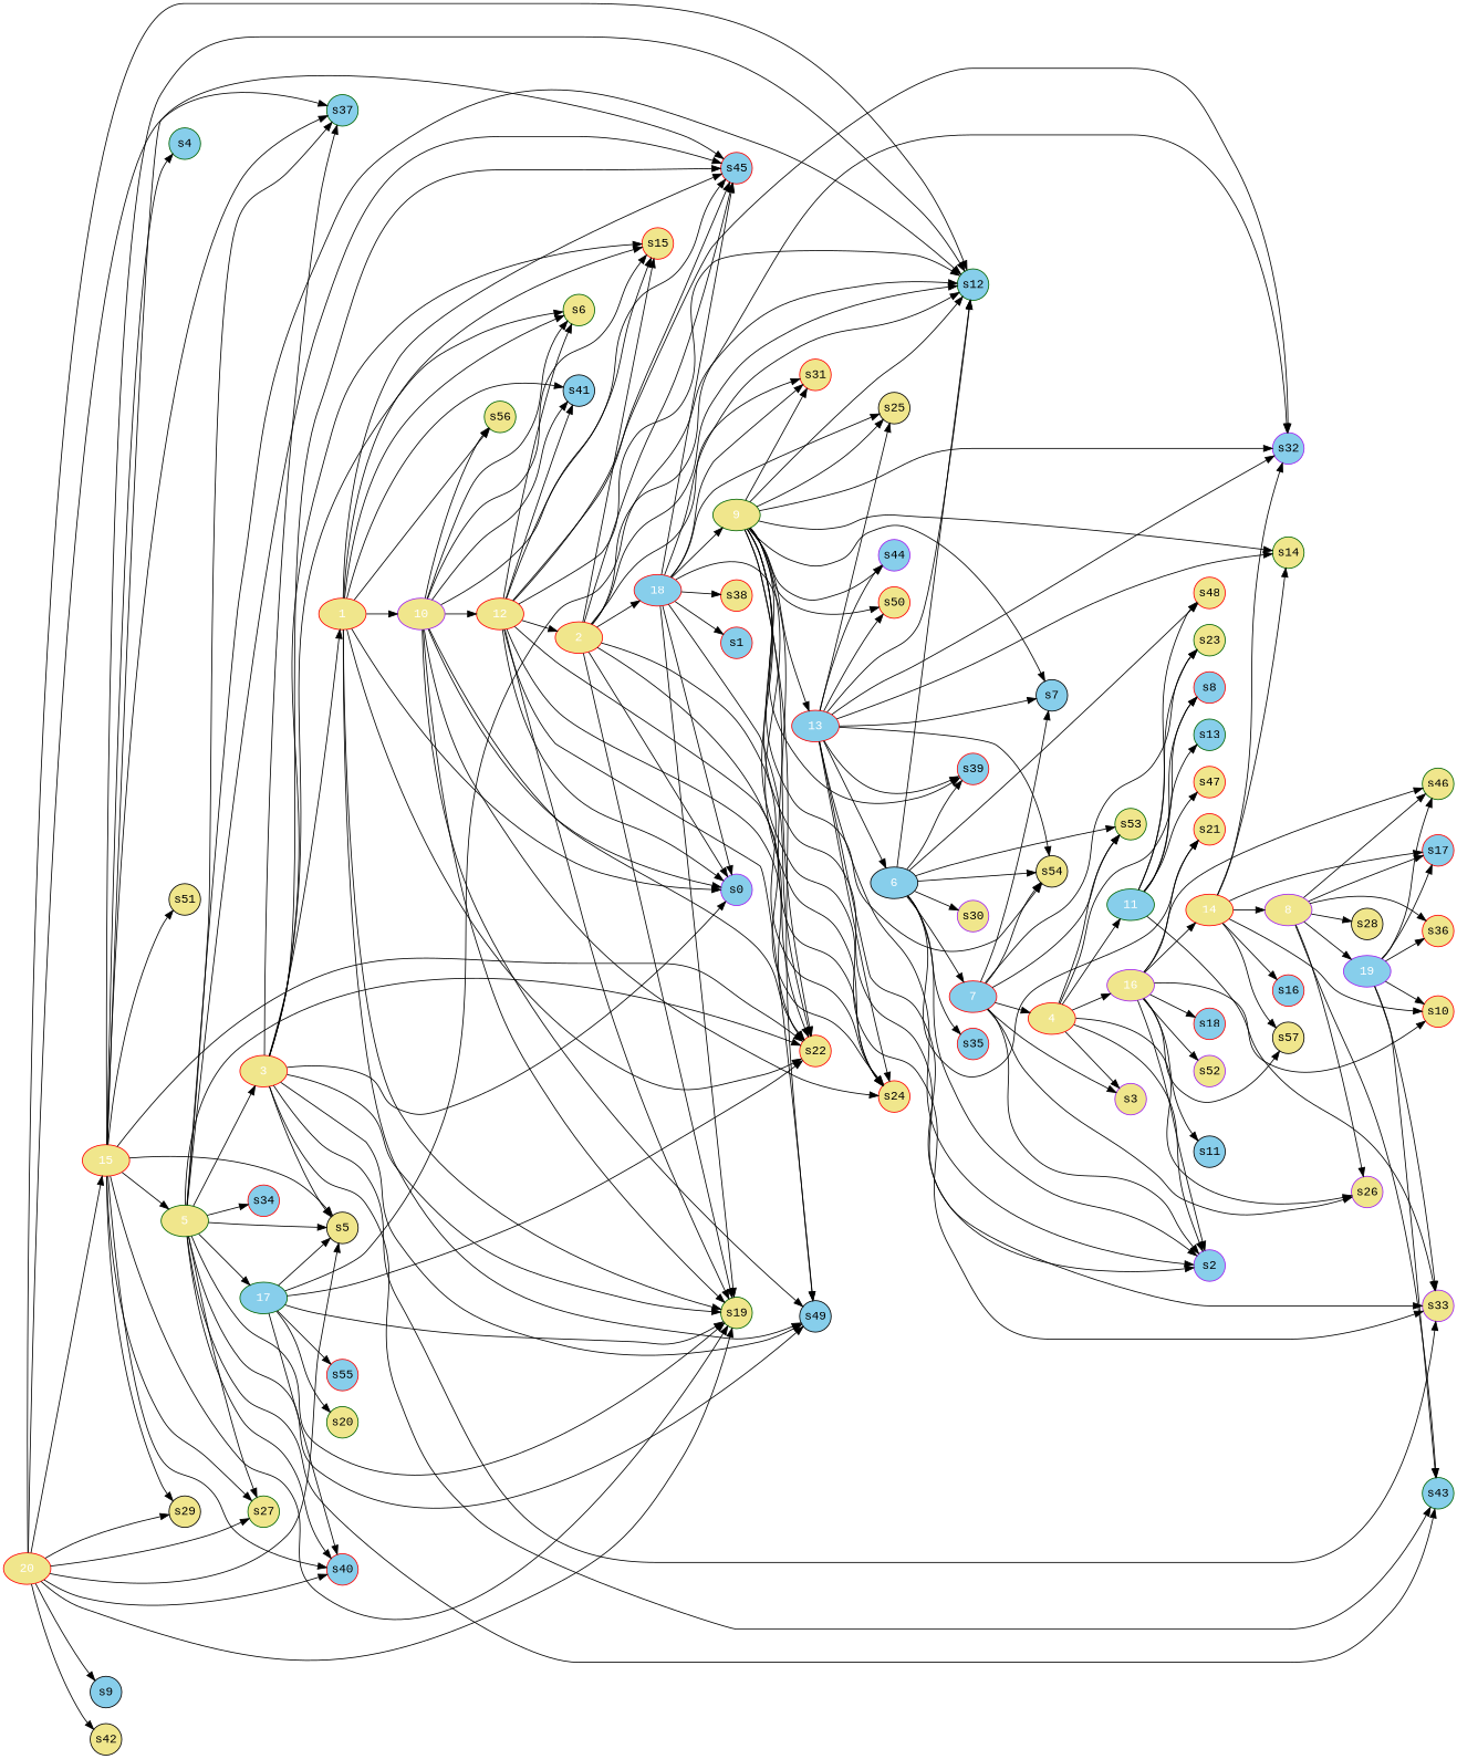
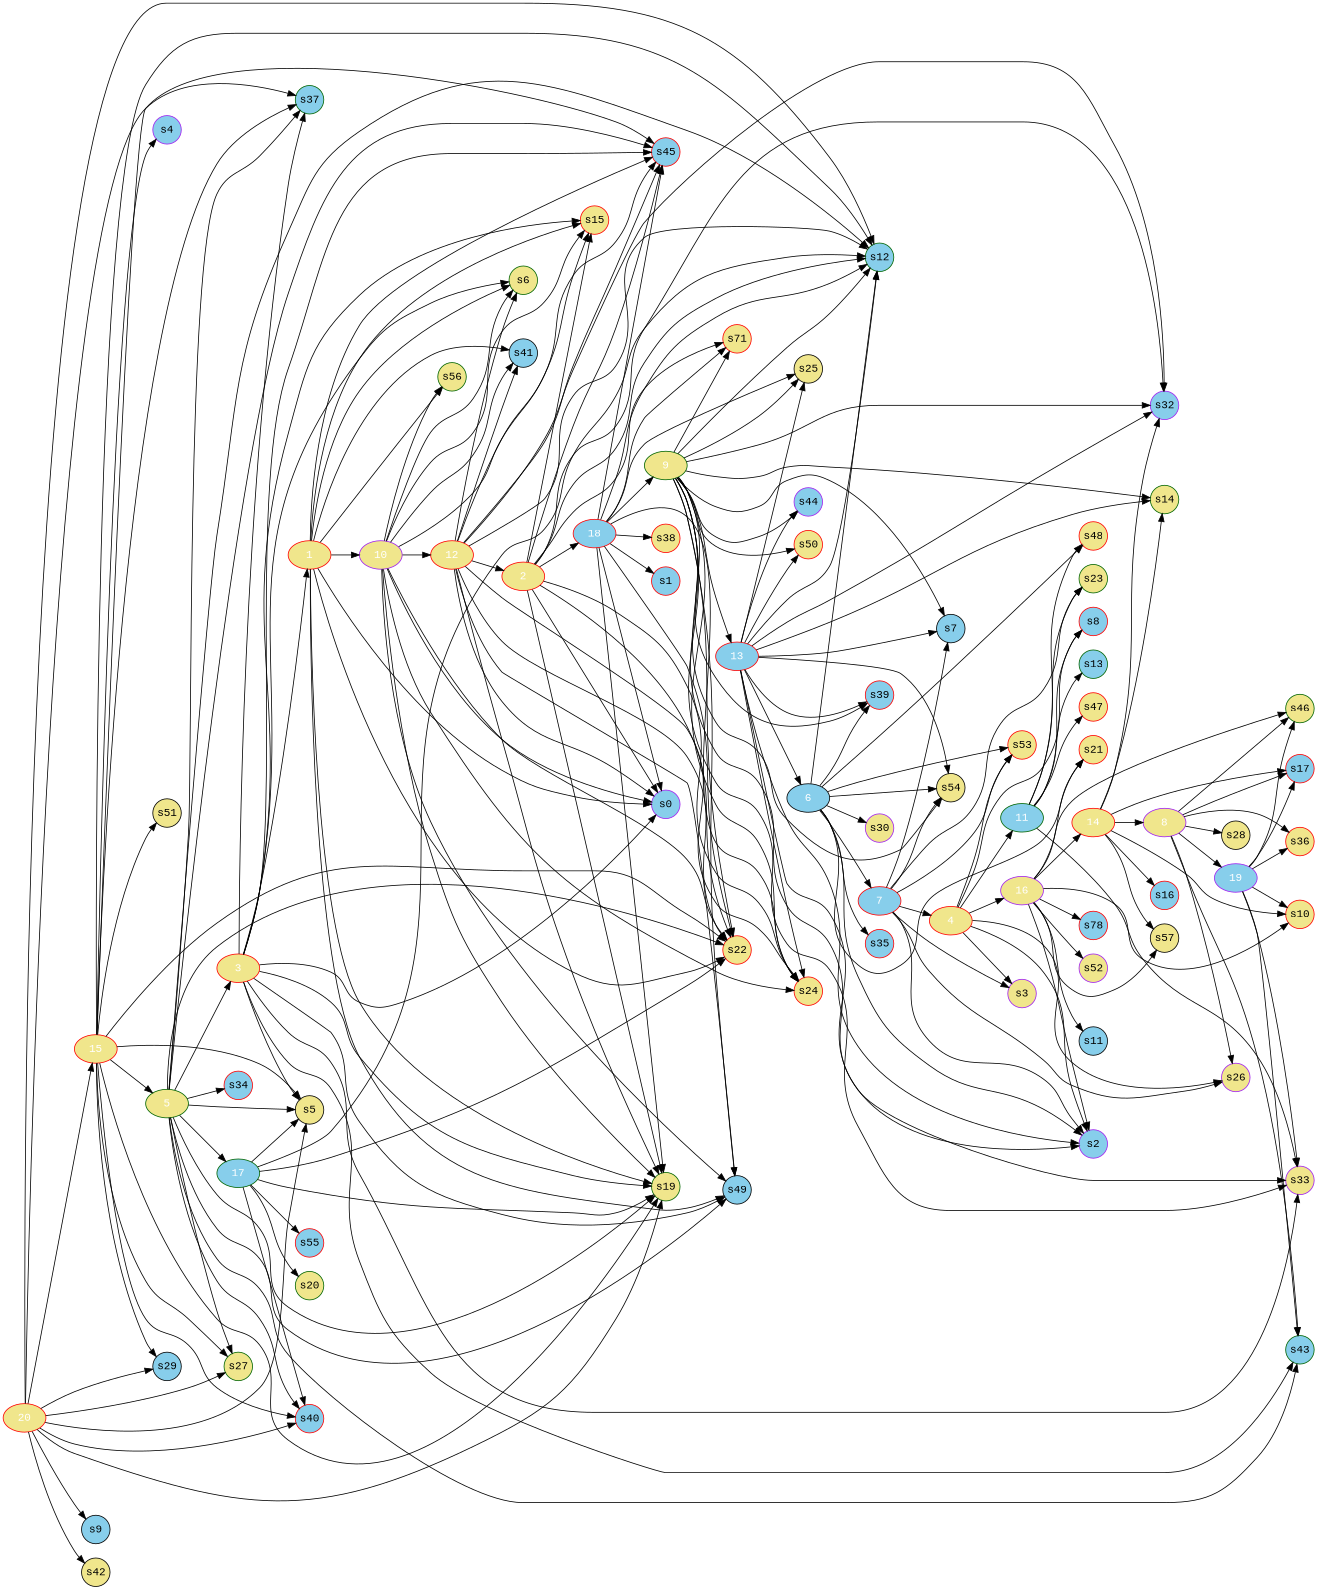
  digraph {
    fontname="Liberation Mono"
    rankdir=LR
    node [color=red fillcolor=khaki fontcolor=black fontname="Liberation Mono" style=filled fixedsize=true shape=circle]
    edge [fontname="Liberation Mono"]
    3 [fontcolor=white fixedsize="" shape=""]
    1 [fontcolor=white fixedsize="" shape=""]
    s0 [color=purple fillcolor=skyblue]
    s6 [color=darkgreen]
    s15
    s19 [color=darkgreen]
    s45 [fillcolor=skyblue]
    s49 [color=black fillcolor=skyblue]
    s5 [color=black]
    s33 [color=purple]
    s37 [color=darkgreen fillcolor=skyblue]
    s43 [color=darkgreen fillcolor=skyblue]
    10 [color=purple fontcolor=white fixedsize="" shape=""]
    s22
    s41 [color=black fillcolor=skyblue]
    s56 [color=darkgreen]
    12 [fontcolor=white fixedsize="" shape=""]
    s24
    2 [fontcolor=white fixedsize="" shape=""]
    s12 [color=darkgreen fillcolor=skyblue]
    s32 [color=purple fillcolor=skyblue]
    18 [fillcolor=skyblue fontcolor=white fixedsize="" shape=""]
-   s31
+   s31 [label=s71]
    s25 [color=black]
    9 [color=darkgreen fontcolor=white fixedsize="" shape=""]
    s1 [fillcolor=skyblue]
    s38
    5 [color=darkgreen fontcolor=white fixedsize="" shape=""]
    17 [color=darkgreen fillcolor=skyblue fontcolor=white fixedsize="" shape=""]
    s27 [color=darkgreen]
    s34 [fillcolor=skyblue]
    s40 [fillcolor=skyblue]
    s20 [color=darkgreen]
    s55 [fillcolor=skyblue]
    7 [fillcolor=skyblue fontcolor=white fixedsize="" shape=""]
    4 [fontcolor=white fixedsize="" shape=""]
    s2 [color=purple fillcolor=skyblue]
    s3 [color=purple]
    s26 [color=purple]
-   s53 [color=darkgreen]
+   s53
    s54 [color=black]
    s7 [color=black fillcolor=skyblue]
    s23 [color=darkgreen]
    11 [color=darkgreen fillcolor=skyblue fontcolor=white fixedsize="" shape=""]
    16 [color=purple fontcolor=white fixedsize="" shape=""]
    s8 [fillcolor=skyblue]
    s48
    s13 [color=darkgreen fillcolor=skyblue]
    s47
    s21
    14 [fontcolor=white fixedsize="" shape=""]
    s10
    s57 [color=black]
    s46 [color=darkgreen]
    s11 [color=black fillcolor=skyblue]
-   s18 [fillcolor=skyblue]
+   s18 [fillcolor=skyblue label=s78]
    s52 [color=purple]
    15 [fontcolor=white fixedsize="" shape=""]
-   s4 [color=darkgreen fillcolor=skyblue]
-   s29 [color=black]
+   s4 [color=purple fillcolor=skyblue]
+   s29 [color=black fillcolor=skyblue]
    s51 [color=black]
    13 [fillcolor=skyblue fontcolor=white fixedsize="" shape=""]
    6 [color=black fillcolor=skyblue fontcolor=white fixedsize="" shape=""]
    s39 [fillcolor=skyblue]
    s14 [color=darkgreen]
    s44 [color=purple fillcolor=skyblue]
    s50
    s30 [color=purple]
    s35 [fillcolor=skyblue]
    8 [color=purple fontcolor=white fixedsize="" shape=""]
    s17 [fillcolor=skyblue]
    s16 [fillcolor=skyblue]
    19 [color=purple fillcolor=skyblue fontcolor=white fixedsize="" shape=""]
    s28 [color=black]
    s36
    20 [fontcolor=white fixedsize="" shape=""]
    s9 [color=black fillcolor=skyblue]
    s42 [color=black]
    3 -> 1
    3 -> s0
    3 -> s6
    3 -> s15
    3 -> s19
    3 -> s45
    3 -> s49
    3 -> s5
    3 -> s33
    3 -> s37
    3 -> s43
    1 -> s0
    1 -> s6
    1 -> s15
    1 -> s19
    1 -> s45
    1 -> s49
    1 -> 10
    1 -> s22
    1 -> s41
    1 -> s56
    10 -> s0
    10 -> s6
    10 -> s15
    10 -> s19
    10 -> s45
    10 -> s49
    10 -> s22
    10 -> s41
    10 -> s56
    10 -> 12
    10 -> s24
    12 -> s0
    12 -> s6
    12 -> s15
    12 -> s19
    12 -> s45
    12 -> s49
    12 -> s22
    12 -> s41
    12 -> s24
    12 -> 2
    12 -> s12
    12 -> s32
    2 -> s0
    2 -> s15
    2 -> s19
    2 -> s45
    2 -> s22
    2 -> s24
    2 -> s12
    2 -> s32
    2 -> 18
    2 -> s31
    18 -> s0
    18 -> s19
    18 -> s45
    18 -> s22
    18 -> s24
    18 -> s12
    18 -> s31
    18 -> s25
    18 -> 9
    18 -> s1
    18 -> s38
    9 -> s49
    9 -> s33
    9 -> s22
    9 -> s24
    9 -> s12
    9 -> s32
    9 -> s31
    9 -> s25
    9 -> s2
    9 -> s54
    9 -> s7
    9 -> 13
    9 -> s39
    9 -> s14
    9 -> s44
    9 -> s50
    5 -> 3
    5 -> s19
    5 -> s45
    5 -> s49
    5 -> s5
    5 -> s37
    5 -> s43
    5 -> s22
    5 -> s12
    5 -> 17
    5 -> s27
    5 -> s34
    5 -> s40
    17 -> s19
    17 -> s5
    17 -> s22
    17 -> s12
    17 -> s40
    17 -> s20
    17 -> s55
    7 -> 4
    7 -> s2
    7 -> s3
    7 -> s26
    7 -> s53
    7 -> s54
    7 -> s7
    7 -> s23
    4 -> s2
    4 -> s3
    4 -> s26
    4 -> s53
    4 -> 11
    4 -> 16
    4 -> s8
    11 -> s33
    11 -> s23
    11 -> s8
    11 -> s48
    11 -> s13
    11 -> s47
    16 -> s2
    16 -> s21
    16 -> 14
    16 -> s10
    16 -> s57
    16 -> s46
    16 -> s11
    16 -> s18
    16 -> s52
    14 -> s32
    14 -> s10
    14 -> s57
    14 -> s14
    14 -> 8
    14 -> s17
    14 -> s16
    15 -> s19
    15 -> s45
    15 -> s5
    15 -> s37
    15 -> s22
    15 -> s12
    15 -> 5
    15 -> s27
    15 -> s40
    15 -> s4
    15 -> s29
    15 -> s51
    13 -> s33
    13 -> s24
    13 -> s12
    13 -> s32
    13 -> s25
    13 -> s2
    13 -> s54
    13 -> s7
    13 -> 6
    13 -> s39
    13 -> s14
    13 -> s44
    13 -> s50
    6 -> s12
    6 -> 7
    6 -> s2
    6 -> s53
    6 -> s54
    6 -> s48
    6 -> s21
    6 -> s39
    6 -> s30
    6 -> s35
    8 -> s43
    8 -> s26
    8 -> s46
    8 -> s17
    8 -> 19
    8 -> s28
    8 -> s36
    19 -> s33
    19 -> s43
    19 -> s10
    19 -> s46
    19 -> s17
    19 -> s36
    20 -> s19
    20 -> s5
    20 -> s37
    20 -> s12
    20 -> s27
    20 -> s40
    20 -> 15
    20 -> s29
    20 -> s9
    20 -> s42
  }
